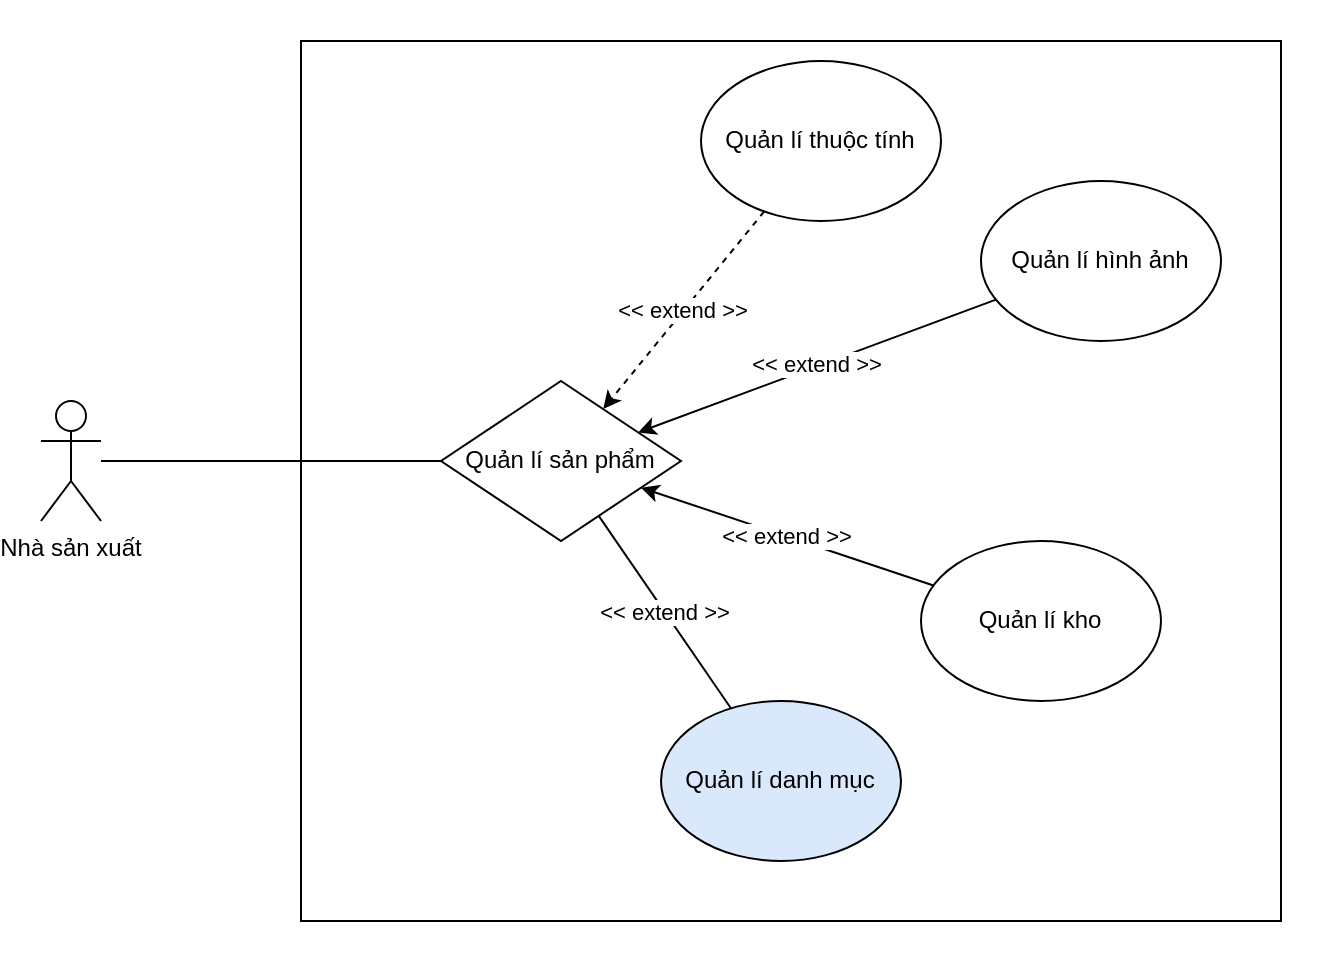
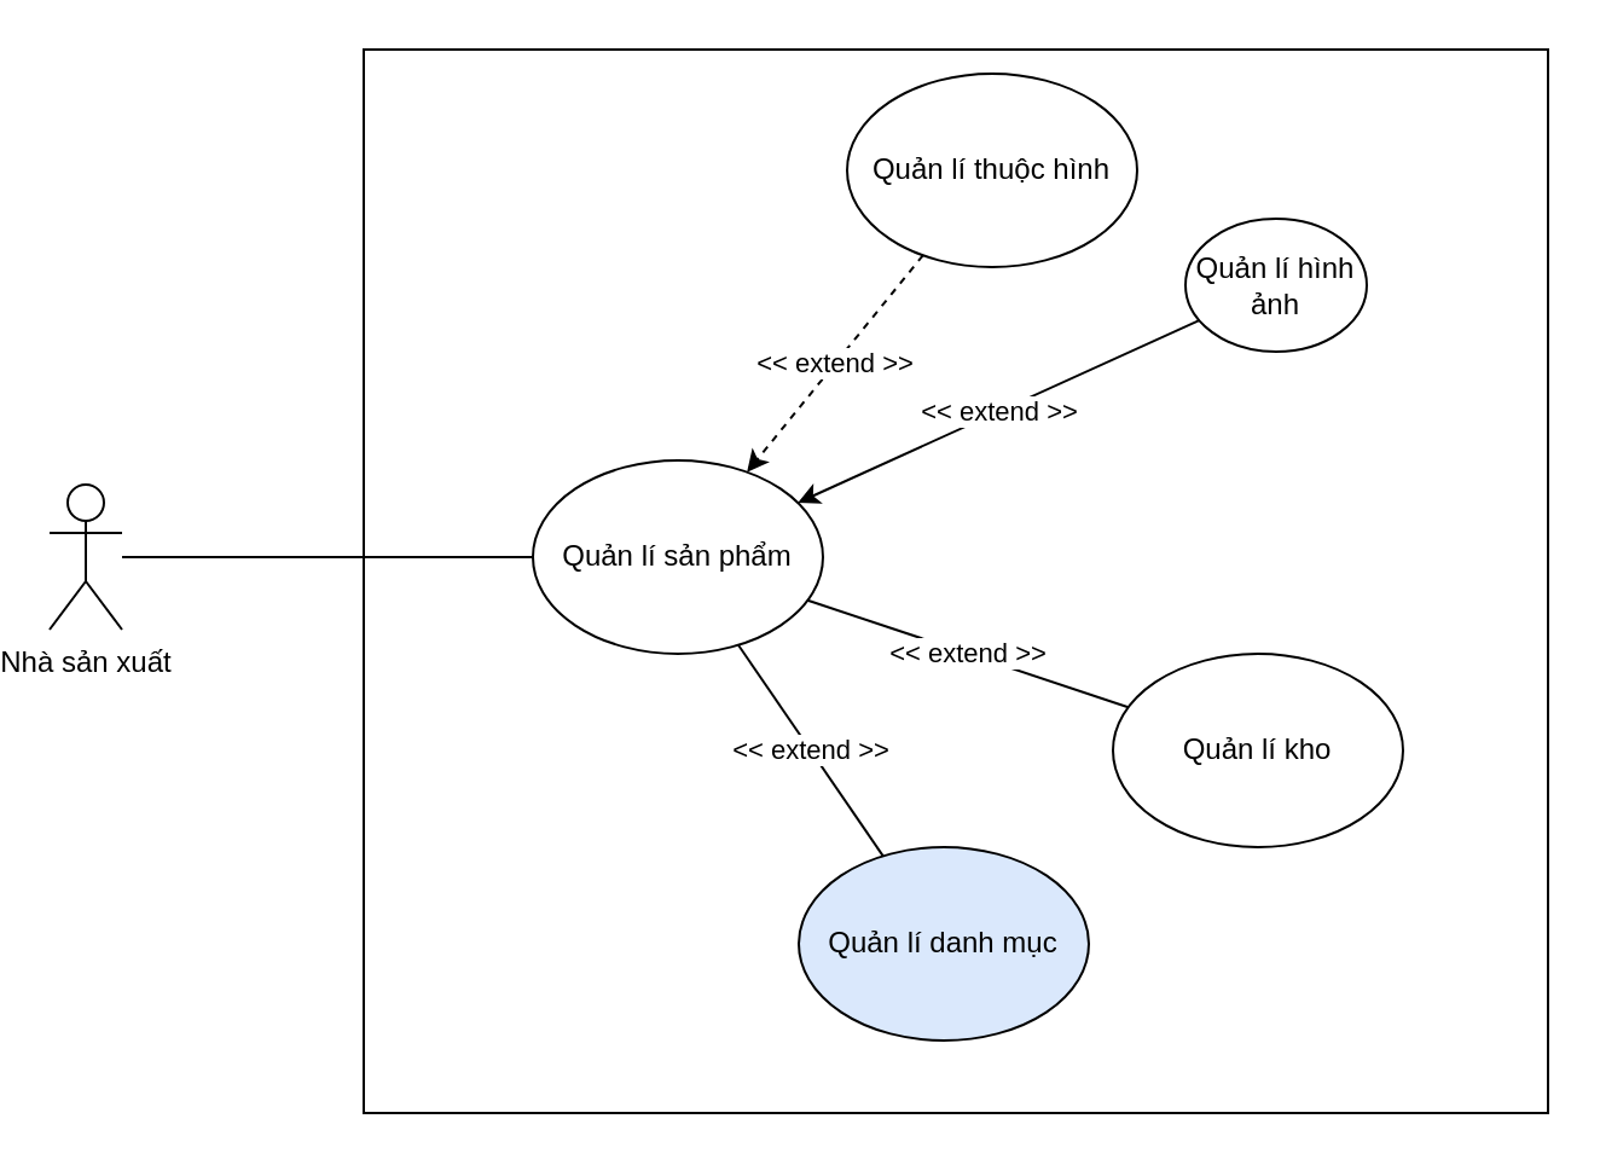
  <mxCell id="0" />
  <mxCell id="1" parent="0" />
  <mxCell id="2" value="" style="html=1;" parent="1" vertex="1"><mxGeometry x="150" y="20" width="490" height="440" as="geometry" /></mxCell>
  <mxCell id="3" style="rounded=0;orthogonalLoop=1;jettySize=auto;html=1;entryX=0;entryY=0.5;entryDx=0;entryDy=0;endArrow=none;endFill=0;" parent="1" source="4" target="5" edge="1"><mxGeometry relative="1" as="geometry" /></mxCell>
  <mxCell id="4" value="Nhà sản xuất" style="shape=umlActor;verticalLabelPosition=bottom;verticalAlign=top;html=1;outlineConnect=0;" parent="1" vertex="1"><mxGeometry x="20" y="200" width="30" height="60" as="geometry" /></mxCell>
- <mxCell id="5" value="Quản lí sản phẩm" style="rhombus;whiteSpace=wrap;html=1;" parent="1" vertex="1"><mxGeometry x="220" y="190" width="120" height="80" as="geometry" /></mxCell>
+ <mxCell id="5" value="Quản lí sản phẩm" style="ellipse;whiteSpace=wrap;html=1;" parent="1" vertex="1"><mxGeometry x="220" y="190" width="120" height="80" as="geometry" /></mxCell>
  <mxCell id="6" value="Quản lí danh mục" style="ellipse;whiteSpace=wrap;html=1;fillColor=#dae8fc;" parent="1" vertex="1"><mxGeometry x="330" y="350" width="120" height="80" as="geometry" /></mxCell>
- <mxCell id="7" value="Quản lí thuộc tính" style="ellipse;whiteSpace=wrap;html=1;" parent="1" vertex="1"><mxGeometry x="350" y="30" width="120" height="80" as="geometry" /></mxCell>
+ <mxCell id="7" value="Quản lí thuộc hình" style="ellipse;whiteSpace=wrap;html=1;" parent="1" vertex="1"><mxGeometry x="350" y="30" width="120" height="80" as="geometry" /></mxCell>
  <mxCell id="8" value="Quản lí kho" style="ellipse;whiteSpace=wrap;html=1;" parent="1" vertex="1"><mxGeometry x="460" y="270" width="120" height="80" as="geometry" /></mxCell>
  <mxCell id="9" value="&amp;lt;&amp;lt; extend &amp;gt;&amp;gt;" style="endArrow=classic;html=1;rounded=0;dashed=1;" parent="1" source="7" target="5" edge="1"><mxGeometry width="50" height="50" relative="1" as="geometry"><mxPoint x="590" y="170" as="sourcePoint" /><mxPoint x="640" y="120" as="targetPoint" /></mxGeometry></mxCell>
- <mxCell id="10" value="Quản lí hình ảnh" style="ellipse;whiteSpace=wrap;html=1;" parent="1" vertex="1"><mxGeometry x="490" y="90" width="120" height="80" as="geometry" /></mxCell>
+ <mxCell id="10" value="Quản lí hình ảnh" style="ellipse;whiteSpace=wrap;html=1;" parent="1" vertex="1"><mxGeometry x="490" y="90" width="75" height="55" as="geometry" /></mxCell>
  <mxCell id="11" value="&amp;lt;&amp;lt; extend &amp;gt;&amp;gt;" style="endArrow=classic;html=1;rounded=0;" edge="1" parent="1" source="10" target="5"><mxGeometry width="50" height="50" relative="1" as="geometry"><mxPoint x="385.308" y="112.636" as="sourcePoint" /><mxPoint x="284.681" y="207.359" as="targetPoint" /></mxGeometry></mxCell>
- <mxCell id="12" value="&amp;lt;&amp;lt; extend &amp;gt;&amp;gt;" style="endArrow=classic;html=1;rounded=0;" edge="1" parent="1" source="8" target="5"><mxGeometry width="50" height="50" relative="1" as="geometry"><mxPoint x="395.308" y="122.636" as="sourcePoint" /><mxPoint x="294.681" y="217.359" as="targetPoint" /></mxGeometry></mxCell>
+ <mxCell id="12" value="&amp;lt;&amp;lt; extend &amp;gt;&amp;gt;" style="endArrow=none;html=1;rounded=0;" edge="1" parent="1" source="8" target="5"><mxGeometry width="50" height="50" relative="1" as="geometry"><mxPoint x="395.308" y="122.636" as="sourcePoint" /><mxPoint x="294.681" y="217.359" as="targetPoint" /></mxGeometry></mxCell>
  <mxCell id="13" value="&amp;lt;&amp;lt; extend &amp;gt;&amp;gt;" style="endArrow=none;html=1;rounded=0;" edge="1" parent="1" source="6" target="5"><mxGeometry width="50" height="50" relative="1" as="geometry"><mxPoint x="405.308" y="132.636" as="sourcePoint" /><mxPoint x="304.681" y="227.359" as="targetPoint" /></mxGeometry></mxCell>
